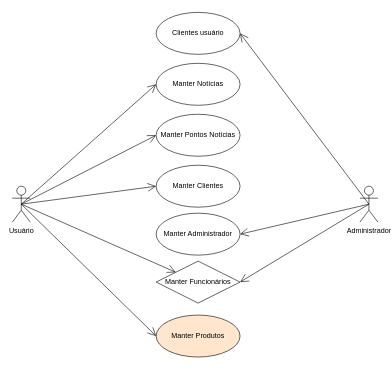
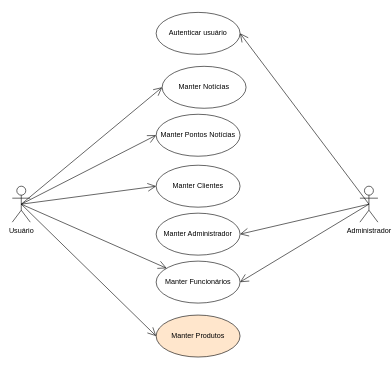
  <mxCell id="0" />
  <mxCell id="1" parent="0" />
  <mxCell id="2" value="Usuário&lt;br&gt;" style="shape=umlActor;verticalLabelPosition=bottom;labelBackgroundColor=#ffffff;verticalAlign=top;html=1;" parent="1" vertex="1"><mxGeometry x="20" y="310" width="30" height="60" as="geometry" /></mxCell>
- <mxCell id="3" value="Manter Notícias" style="ellipse;whiteSpace=wrap;html=1;" parent="1" vertex="1"><mxGeometry x="260" y="105" width="140" height="70" as="geometry" /></mxCell>
+ <mxCell id="3" value="Manter Notícias" style="ellipse;whiteSpace=wrap;html=1;" parent="1" vertex="1"><mxGeometry x="270" y="110" width="140" height="70" as="geometry" /></mxCell>
  <mxCell id="4" value="Manter Pontos Notícias&lt;br&gt;" style="ellipse;whiteSpace=wrap;html=1;" parent="1" vertex="1"><mxGeometry x="260" y="190" width="140" height="70" as="geometry" /></mxCell>
  <mxCell id="5" value="Manter Clientes" style="ellipse;whiteSpace=wrap;html=1;" parent="1" vertex="1"><mxGeometry x="260" y="275" width="140" height="70" as="geometry" /></mxCell>
  <mxCell id="6" value="Manter Administrador" style="ellipse;whiteSpace=wrap;html=1;" parent="1" vertex="1"><mxGeometry x="260" y="355" width="140" height="70" as="geometry" /></mxCell>
- <mxCell id="7" value="Manter Funcionários" style="rhombus;whiteSpace=wrap;html=1;" parent="1" vertex="1"><mxGeometry x="260" y="435" width="140" height="70" as="geometry" /></mxCell>
+ <mxCell id="7" value="Manter Funcionários" style="ellipse;whiteSpace=wrap;html=1;" parent="1" vertex="1"><mxGeometry x="260" y="435" width="140" height="70" as="geometry" /></mxCell>
  <mxCell id="8" value="Manter Produtos" style="ellipse;whiteSpace=wrap;html=1;fillColor=#ffe6cc;" parent="1" vertex="1"><mxGeometry x="260" y="525" width="140" height="70" as="geometry" /></mxCell>
  <mxCell id="9" value="" style="endArrow=open;endFill=1;endSize=12;html=1;exitX=0.5;exitY=0.5;exitDx=0;exitDy=0;exitPerimeter=0;entryX=0;entryY=0.5;entryDx=0;entryDy=0;" parent="1" source="2" target="3" edge="1"><mxGeometry width="160" relative="1" as="geometry"><mxPoint x="10" y="615" as="sourcePoint" /><mxPoint x="170" y="615" as="targetPoint" /></mxGeometry></mxCell>
  <mxCell id="10" value="" style="endArrow=open;endFill=1;endSize=12;html=1;exitX=0.5;exitY=0.5;exitDx=0;exitDy=0;exitPerimeter=0;entryX=0;entryY=0.5;entryDx=0;entryDy=0;" parent="1" source="2" target="4" edge="1"><mxGeometry width="160" relative="1" as="geometry"><mxPoint x="10" y="615" as="sourcePoint" /><mxPoint x="170" y="615" as="targetPoint" /></mxGeometry></mxCell>
  <mxCell id="11" value="" style="endArrow=open;endFill=1;endSize=12;html=1;exitX=0.5;exitY=0.5;exitDx=0;exitDy=0;exitPerimeter=0;entryX=0;entryY=0.5;entryDx=0;entryDy=0;" parent="1" source="2" target="5" edge="1"><mxGeometry width="160" relative="1" as="geometry"><mxPoint x="10" y="615" as="sourcePoint" /><mxPoint x="170" y="615" as="targetPoint" /></mxGeometry></mxCell>
  <mxCell id="12" value="" style="endArrow=open;endFill=1;endSize=12;html=1;entryX=0;entryY=0.5;entryDx=0;entryDy=0;exitX=0.5;exitY=0.5;exitDx=0;exitDy=0;exitPerimeter=0;" parent="1" source="2" target="8" edge="1"><mxGeometry width="160" relative="1" as="geometry"><mxPoint x="10" y="615" as="sourcePoint" /><mxPoint x="170" y="615" as="targetPoint" /></mxGeometry></mxCell>
  <mxCell id="13" value="Administrador&lt;br&gt;" style="shape=umlActor;verticalLabelPosition=bottom;labelBackgroundColor=#ffffff;verticalAlign=top;html=1;" parent="1" vertex="1"><mxGeometry x="600" y="310" width="30" height="60" as="geometry" /></mxCell>
  <mxCell id="14" value="" style="endArrow=open;endFill=1;endSize=12;html=1;exitX=0.5;exitY=0.5;exitDx=0;exitDy=0;exitPerimeter=0;entryX=1;entryY=0.5;entryDx=0;entryDy=0;" parent="1" source="13" target="6" edge="1"><mxGeometry width="160" relative="1" as="geometry"><mxPoint x="10" y="615" as="sourcePoint" /><mxPoint x="170" y="615" as="targetPoint" /></mxGeometry></mxCell>
  <mxCell id="15" value="" style="endArrow=open;endFill=1;endSize=12;html=1;exitX=0.5;exitY=0.5;exitDx=0;exitDy=0;exitPerimeter=0;entryX=1;entryY=0.5;entryDx=0;entryDy=0;" parent="1" source="13" target="7" edge="1"><mxGeometry width="160" relative="1" as="geometry"><mxPoint x="10" y="615" as="sourcePoint" /><mxPoint x="380" y="475" as="targetPoint" /></mxGeometry></mxCell>
- <mxCell id="16" value="Clientes usuário" style="ellipse;whiteSpace=wrap;html=1;" vertex="1" parent="1"><mxGeometry x="260" y="20" width="140" height="70" as="geometry" /></mxCell>
+ <mxCell id="16" value="Autenticar usuário" style="ellipse;whiteSpace=wrap;html=1;" vertex="1" parent="1"><mxGeometry x="260" y="20" width="140" height="70" as="geometry" /></mxCell>
  <mxCell id="17" value="" style="endArrow=open;endFill=1;endSize=12;html=1;exitX=0.5;exitY=0.5;exitDx=0;exitDy=0;exitPerimeter=0;" edge="1" parent="1" source="2" target="7"><mxGeometry width="160" relative="1" as="geometry"><mxPoint x="15" y="615" as="sourcePoint" /><mxPoint x="75" y="235" as="targetPoint" /></mxGeometry></mxCell>
  <mxCell id="18" value="" style="endArrow=open;endFill=1;endSize=12;html=1;exitX=0.5;exitY=0.5;exitDx=0;exitDy=0;exitPerimeter=0;entryX=1;entryY=0.5;entryDx=0;entryDy=0;" edge="1" parent="1" source="13" target="16"><mxGeometry width="160" relative="1" as="geometry"><mxPoint x="15" y="615" as="sourcePoint" /><mxPoint x="535" y="255" as="targetPoint" /></mxGeometry></mxCell>
